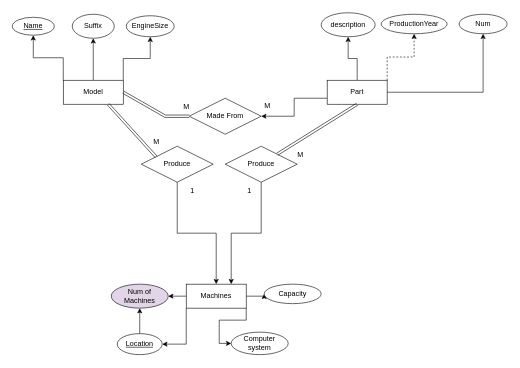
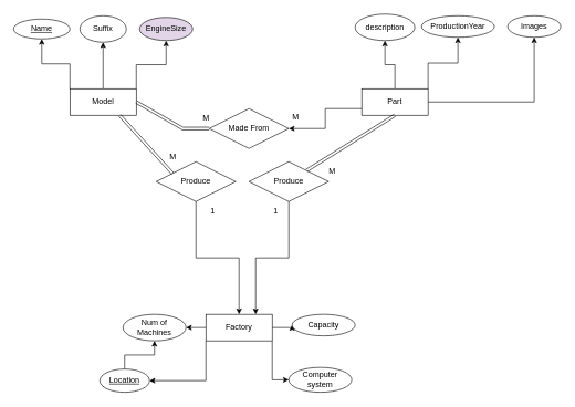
  <mxCell id="0" />
  <mxCell id="1" parent="0" />
  <mxCell id="2" style="edgeStyle=orthogonalEdgeStyle;rounded=0;orthogonalLoop=1;jettySize=auto;html=1;exitX=0;exitY=0;exitDx=0;exitDy=0;" parent="1" source="5" target="6" edge="1"><mxGeometry relative="1" as="geometry" /></mxCell>
  <mxCell id="3" style="edgeStyle=orthogonalEdgeStyle;rounded=0;orthogonalLoop=1;jettySize=auto;html=1;exitX=0.5;exitY=0;exitDx=0;exitDy=0;entryX=0.5;entryY=1;entryDx=0;entryDy=0;" parent="1" source="5" target="8" edge="1"><mxGeometry relative="1" as="geometry" /></mxCell>
  <mxCell id="4" style="edgeStyle=orthogonalEdgeStyle;rounded=0;orthogonalLoop=1;jettySize=auto;html=1;exitX=1;exitY=0;exitDx=0;exitDy=0;entryX=0.5;entryY=1;entryDx=0;entryDy=0;" parent="1" source="5" target="7" edge="1"><mxGeometry relative="1" as="geometry" /></mxCell>
  <mxCell id="5" value="Model" style="whiteSpace=wrap;html=1;align=center;" parent="1" vertex="1"><mxGeometry x="105" y="133" width="100" height="40" as="geometry" /></mxCell>
- <mxCell id="6" value="Name" style="ellipse;whiteSpace=wrap;html=1;align=center;fontStyle=4;" parent="1" vertex="1"><mxGeometry x="20" y="28" width="70" height="30" as="geometry" /></mxCell>
- <mxCell id="7" value="EngineSize" style="ellipse;whiteSpace=wrap;html=1;align=center;" parent="1" vertex="1"><mxGeometry x="210" y="25.5" width="80" height="35" as="geometry" /></mxCell>
+ <mxCell id="6" value="Name" style="ellipse;whiteSpace=wrap;html=1;align=center;fontStyle=4;" parent="1" vertex="1"><mxGeometry x="20" y="28" width="85" height="30" as="geometry" /></mxCell>
+ <mxCell id="7" value="EngineSize" style="ellipse;whiteSpace=wrap;html=1;align=center;fillColor=#e1d5e7;" parent="1" vertex="1"><mxGeometry x="210" y="25.5" width="80" height="35" as="geometry" /></mxCell>
  <mxCell id="8" value="Suffix" style="ellipse;whiteSpace=wrap;html=1;align=center;" parent="1" vertex="1"><mxGeometry x="120" y="23" width="70" height="40" as="geometry" /></mxCell>
  <mxCell id="9" style="edgeStyle=orthogonalEdgeStyle;rounded=0;orthogonalLoop=1;jettySize=auto;html=1;exitX=0.5;exitY=0;exitDx=0;exitDy=0;entryX=0.5;entryY=1;entryDx=0;entryDy=0;" parent="1" source="13" target="15" edge="1"><mxGeometry relative="1" as="geometry" /></mxCell>
- <mxCell id="10" style="edgeStyle=orthogonalEdgeStyle;rounded=0;orthogonalLoop=1;jettySize=auto;html=1;exitX=1;exitY=0;exitDx=0;exitDy=0;entryX=0.5;entryY=1;entryDx=0;entryDy=0;dashed=1;" parent="1" source="13" target="14" edge="1"><mxGeometry relative="1" as="geometry" /></mxCell>
+ <mxCell id="10" style="edgeStyle=orthogonalEdgeStyle;rounded=0;orthogonalLoop=1;jettySize=auto;html=1;exitX=1;exitY=0;exitDx=0;exitDy=0;entryX=0.5;entryY=1;entryDx=0;entryDy=0;" parent="1" source="13" target="14" edge="1"><mxGeometry relative="1" as="geometry" /></mxCell>
  <mxCell id="11" style="edgeStyle=orthogonalEdgeStyle;rounded=0;orthogonalLoop=1;jettySize=auto;html=1;exitX=1;exitY=0.5;exitDx=0;exitDy=0;entryX=0.5;entryY=1;entryDx=0;entryDy=0;" parent="1" source="13" target="16" edge="1"><mxGeometry relative="1" as="geometry" /></mxCell>
  <mxCell id="12" style="edgeStyle=orthogonalEdgeStyle;rounded=0;orthogonalLoop=1;jettySize=auto;html=1;exitX=0;exitY=0.75;exitDx=0;exitDy=0;entryX=1;entryY=0.5;entryDx=0;entryDy=0;" parent="1" source="13" target="27" edge="1"><mxGeometry relative="1" as="geometry" /></mxCell>
  <mxCell id="13" value="Part" style="whiteSpace=wrap;html=1;align=center;" parent="1" vertex="1"><mxGeometry x="545" y="133" width="100" height="40" as="geometry" /></mxCell>
  <mxCell id="14" value="ProductionYear" style="ellipse;whiteSpace=wrap;html=1;align=center;" parent="1" vertex="1"><mxGeometry x="635" y="23" width="110" height="32.5" as="geometry" /></mxCell>
  <mxCell id="15" value="description" style="ellipse;whiteSpace=wrap;html=1;align=center;" parent="1" vertex="1"><mxGeometry x="535" y="20.5" width="90" height="40" as="geometry" /></mxCell>
- <mxCell id="16" value="Num" style="ellipse;whiteSpace=wrap;html=1;align=center;" parent="1" vertex="1"><mxGeometry x="765" y="23" width="80" height="32.5" as="geometry" /></mxCell>
+ <mxCell id="16" value="Images" style="ellipse;whiteSpace=wrap;html=1;align=center;" parent="1" vertex="1"><mxGeometry x="765" y="23" width="80" height="32.5" as="geometry" /></mxCell>
  <mxCell id="17" style="edgeStyle=orthogonalEdgeStyle;rounded=0;orthogonalLoop=1;jettySize=auto;html=1;exitX=1;exitY=0.5;exitDx=0;exitDy=0;entryX=0;entryY=0.5;entryDx=0;entryDy=0;" edge="1" parent="1" source="21" target="24"><mxGeometry relative="1" as="geometry" /></mxCell>
  <mxCell id="18" style="edgeStyle=orthogonalEdgeStyle;rounded=0;orthogonalLoop=1;jettySize=auto;html=1;exitX=1;exitY=1;exitDx=0;exitDy=0;entryX=0;entryY=0.5;entryDx=0;entryDy=0;" edge="1" parent="1" source="21" target="26"><mxGeometry relative="1" as="geometry" /></mxCell>
  <mxCell id="19" style="edgeStyle=orthogonalEdgeStyle;rounded=0;orthogonalLoop=1;jettySize=auto;html=1;exitX=0;exitY=0.5;exitDx=0;exitDy=0;entryX=1;entryY=0.5;entryDx=0;entryDy=0;" edge="1" parent="1" source="21" target="25"><mxGeometry relative="1" as="geometry" /></mxCell>
  <mxCell id="20" style="edgeStyle=orthogonalEdgeStyle;rounded=0;orthogonalLoop=1;jettySize=auto;html=1;exitX=0;exitY=1;exitDx=0;exitDy=0;entryX=1;entryY=0.5;entryDx=0;entryDy=0;" edge="1" parent="1" source="21" target="23"><mxGeometry relative="1" as="geometry" /></mxCell>
- <mxCell id="21" value="Machines" style="whiteSpace=wrap;html=1;align=center;" parent="1" vertex="1"><mxGeometry x="310" y="473" width="100" height="40" as="geometry" /></mxCell>
+ <mxCell id="21" value="Factory" style="whiteSpace=wrap;html=1;align=center;" parent="1" vertex="1"><mxGeometry x="310" y="473" width="100" height="40" as="geometry" /></mxCell>
  <mxCell id="22" value="" style="edgeStyle=orthogonalEdgeStyle;rounded=0;orthogonalLoop=1;jettySize=auto;html=1;" edge="1" parent="1" source="23" target="25"><mxGeometry relative="1" as="geometry" /></mxCell>
- <mxCell id="23" value="Location" style="ellipse;whiteSpace=wrap;html=1;align=center;fontStyle=4;" parent="1" vertex="1"><mxGeometry x="195" y="555.5" width="75" height="35" as="geometry" /></mxCell>
+ <mxCell id="23" value="Location" style="ellipse;whiteSpace=wrap;html=1;align=center;fontStyle=4;" parent="1" vertex="1"><mxGeometry x="150" y="555.5" width="75" height="35" as="geometry" /></mxCell>
  <mxCell id="24" value="Capacity" style="ellipse;whiteSpace=wrap;html=1;align=center;" parent="1" vertex="1"><mxGeometry x="440" y="473" width="95" height="32.5" as="geometry" /></mxCell>
- <mxCell id="25" value="Num of Machines" style="ellipse;whiteSpace=wrap;html=1;align=center;fillColor=#e1d5e7;" parent="1" vertex="1"><mxGeometry x="185" y="473" width="95" height="40" as="geometry" /></mxCell>
- <mxCell id="26" value="Computer system" style="ellipse;whiteSpace=wrap;html=1;align=center;" parent="1" vertex="1"><mxGeometry x="385" y="553" width="95" height="37.5" as="geometry" /></mxCell>
+ <mxCell id="25" value="Num of Machines" style="ellipse;whiteSpace=wrap;html=1;align=center;" parent="1" vertex="1"><mxGeometry x="185" y="473" width="95" height="40" as="geometry" /></mxCell>
+ <mxCell id="26" value="Computer system" style="ellipse;whiteSpace=wrap;html=1;align=center;" parent="1" vertex="1"><mxGeometry x="435" y="553" width="95" height="37.5" as="geometry" /></mxCell>
  <mxCell id="27" value="Made From" style="shape=rhombus;perimeter=rhombusPerimeter;whiteSpace=wrap;html=1;align=center;" parent="1" vertex="1"><mxGeometry x="315" y="163" width="120" height="60" as="geometry" /></mxCell>
  <mxCell id="28" value="M" style="text;html=1;align=center;verticalAlign=middle;resizable=0;points=[];autosize=1;strokeColor=none;fillColor=none;" parent="1" vertex="1"><mxGeometry x="430" y="161" width="30" height="30" as="geometry" /></mxCell>
  <mxCell id="29" value="M" style="text;html=1;align=center;verticalAlign=middle;resizable=0;points=[];autosize=1;strokeColor=none;fillColor=none;" parent="1" vertex="1"><mxGeometry x="295" y="163" width="30" height="30" as="geometry" /></mxCell>
  <mxCell id="30" value="" style="shape=link;html=1;rounded=0;exitX=1;exitY=0.5;exitDx=0;exitDy=0;entryX=0;entryY=0.5;entryDx=0;entryDy=0;" parent="1" source="5" target="27" edge="1"><mxGeometry width="100" relative="1" as="geometry"><mxPoint x="285" y="153" as="sourcePoint" /><mxPoint x="445" y="143" as="targetPoint" /><Array as="points"><mxPoint x="275" y="193" /></Array></mxGeometry></mxCell>
  <mxCell id="31" style="edgeStyle=orthogonalEdgeStyle;rounded=0;orthogonalLoop=1;jettySize=auto;html=1;exitX=0.5;exitY=1;exitDx=0;exitDy=0;" parent="1" source="32" target="21" edge="1"><mxGeometry relative="1" as="geometry" /></mxCell>
  <mxCell id="32" value="Produce" style="shape=rhombus;perimeter=rhombusPerimeter;whiteSpace=wrap;html=1;align=center;" parent="1" vertex="1"><mxGeometry x="235" y="243" width="120" height="60" as="geometry" /></mxCell>
  <mxCell id="33" value="" style="shape=link;html=1;rounded=0;exitX=0.75;exitY=1;exitDx=0;exitDy=0;entryX=0;entryY=0;entryDx=0;entryDy=0;" parent="1" source="5" edge="1"><mxGeometry width="100" relative="1" as="geometry"><mxPoint x="120" y="123" as="sourcePoint" /><mxPoint x="260" y="261" as="targetPoint" /></mxGeometry></mxCell>
  <mxCell id="34" value="1" style="text;html=1;align=center;verticalAlign=middle;resizable=0;points=[];autosize=1;strokeColor=none;fillColor=none;" parent="1" vertex="1"><mxGeometry x="305" y="303" width="30" height="30" as="geometry" /></mxCell>
  <mxCell id="35" value="M" style="text;html=1;align=center;verticalAlign=middle;resizable=0;points=[];autosize=1;strokeColor=none;fillColor=none;" parent="1" vertex="1"><mxGeometry x="245" y="221" width="30" height="30" as="geometry" /></mxCell>
  <mxCell id="36" style="edgeStyle=orthogonalEdgeStyle;rounded=0;orthogonalLoop=1;jettySize=auto;html=1;exitX=0.5;exitY=1;exitDx=0;exitDy=0;entryX=0.75;entryY=0;entryDx=0;entryDy=0;" edge="1" parent="1" source="37" target="21"><mxGeometry relative="1" as="geometry" /></mxCell>
  <mxCell id="37" value="Produce" style="shape=rhombus;perimeter=rhombusPerimeter;whiteSpace=wrap;html=1;align=center;" vertex="1" parent="1"><mxGeometry x="375" y="243" width="120" height="60" as="geometry" /></mxCell>
  <mxCell id="38" value="" style="shape=link;html=1;rounded=0;exitX=0.5;exitY=1;exitDx=0;exitDy=0;" edge="1" parent="1" source="13" target="37"><mxGeometry width="100" relative="1" as="geometry"><mxPoint x="615" y="203" as="sourcePoint" /><mxPoint x="695" y="291" as="targetPoint" /></mxGeometry></mxCell>
  <mxCell id="39" value="M" style="text;html=1;align=center;verticalAlign=middle;resizable=0;points=[];autosize=1;strokeColor=none;fillColor=none;" vertex="1" parent="1"><mxGeometry x="485" y="243" width="30" height="30" as="geometry" /></mxCell>
  <mxCell id="40" value="1" style="text;html=1;align=center;verticalAlign=middle;resizable=0;points=[];autosize=1;strokeColor=none;fillColor=none;" vertex="1" parent="1"><mxGeometry x="400" y="303" width="30" height="30" as="geometry" /></mxCell>
